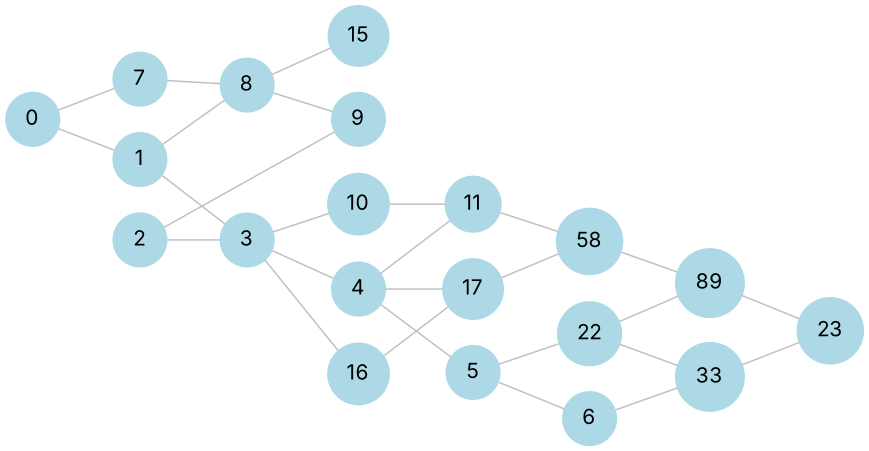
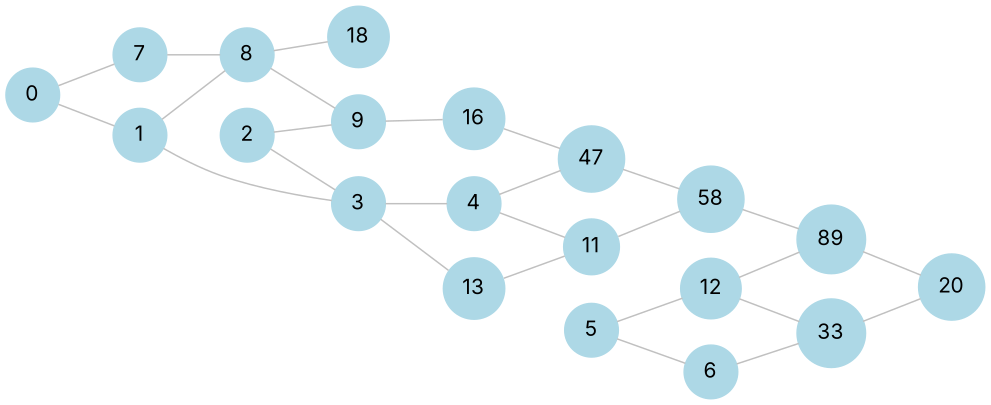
  graph {
    fontname=Inter
    rankdir=LR
    node [color=lightblue fontname=Inter shape=circle style=filled]
    edge [color=silver fontname=Inter]
    0
    1
    7
    8
    3
    2
    9
-   15
+   15 [label=18]
    4
-   10
+   10 [label=13]
    16
    5
    11
-   17
+   17 [label=47]
    6
-   12 [label=22]
+   12
    n17 [label=58]
    n18 [label=33]
    n19 [label=89]
-   20 [label=23]
+   20
    0 -- 1
    0 -- 7
    1 -- 8
    1 -- 3
    7 -- 8
    8 -- 9
    8 -- 15
    3 -- 4
    3 -- 10
    2 -- 3
    2 -- 9
-   3 -- 16
-   4 -- 5
+   9 -- 16
    4 -- 11
    4 -- 17
    10 -- 11
    16 -- 17
    5 -- 6
    5 -- 12
    11 -- n17
    17 -- n17
    6 -- n18
    12 -- n18
    12 -- n19
    n17 -- n19
    n18 -- 20
    n19 -- 20
  }
